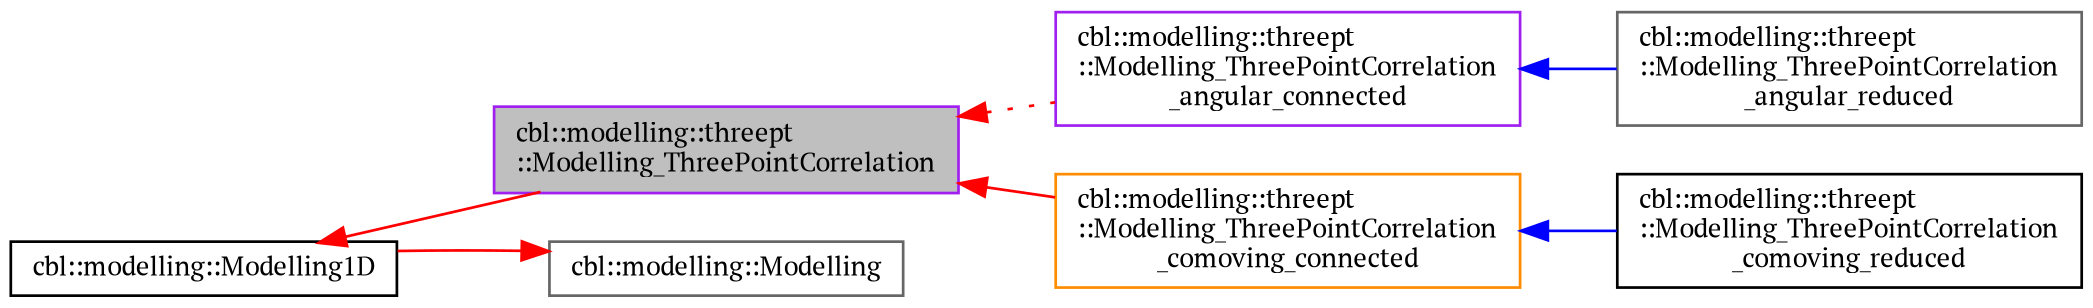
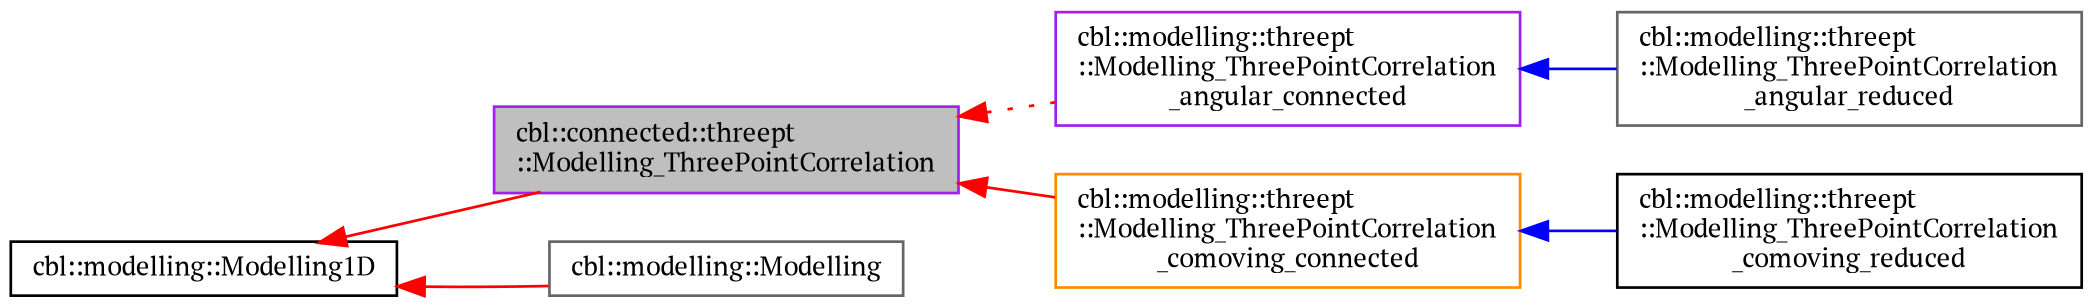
  digraph {
    fontname="PT Serif"
    rankdir=LR
    node [color=purple fillcolor=white fontname="PT Serif" fontsize=10 shape=record style=filled]
    edge [color=red dir=back fontname="PT Serif" fontsize=10 labelfontname=Helvetica labelfontsize=10 style=solid]
-   n1 [fillcolor=grey75 fontcolor=black height=0.2 label="cbl::modelling::threept\l::Modelling_ThreePointCorrelation" width=0.4]
+   n1 [fillcolor=grey75 fontcolor=black height=0.2 label="cbl::connected::threept\l::Modelling_ThreePointCorrelation" width=0.4]
    n2 [height=0.2 label="cbl::modelling::threept\l::Modelling_ThreePointCorrelation\l_angular_connected" width=0.4]
    n3 [color=darkorange height=0.2 label="cbl::modelling::threept\l::Modelling_ThreePointCorrelation\l_comoving_connected" width=0.4]
    n4 [color=gray40 height=0.2 label="cbl::modelling::threept\l::Modelling_ThreePointCorrelation\l_angular_reduced" width=0.4]
    n5 [color=black height=0.2 label="cbl::modelling::threept\l::Modelling_ThreePointCorrelation\l_comoving_reduced" width=0.4]
    n6 [color=black height=0.2 label="cbl::modelling::Modelling1D" width=0.4]
    n7 [color=gray40 height=0.2 label="cbl::modelling::Modelling" width=0.4]
    n1 -> n2 [style=dotted]
    n1 -> n3
    n2 -> n4 [color=blue]
    n3 -> n5 [color=blue]
    n6 -> n1
-   n7 -> n6
+   n6 -> n7
  }
